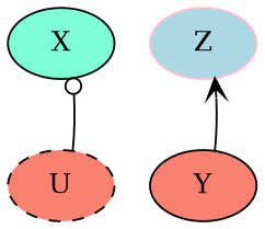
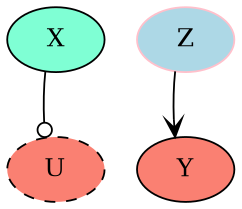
  digraph {
    node [fillcolor=salmon style=filled]
    X [fillcolor=aquamarine]
    Z [color=pink fillcolor=lightblue]
    Y
    U [style="dashed,filled"]
-   Y -> Z [arrowhead=vee]
-   U -> X [arrowhead=odot]
+   Z -> Y [arrowhead=vee]
+   X -> U [arrowhead=odot]
  }
